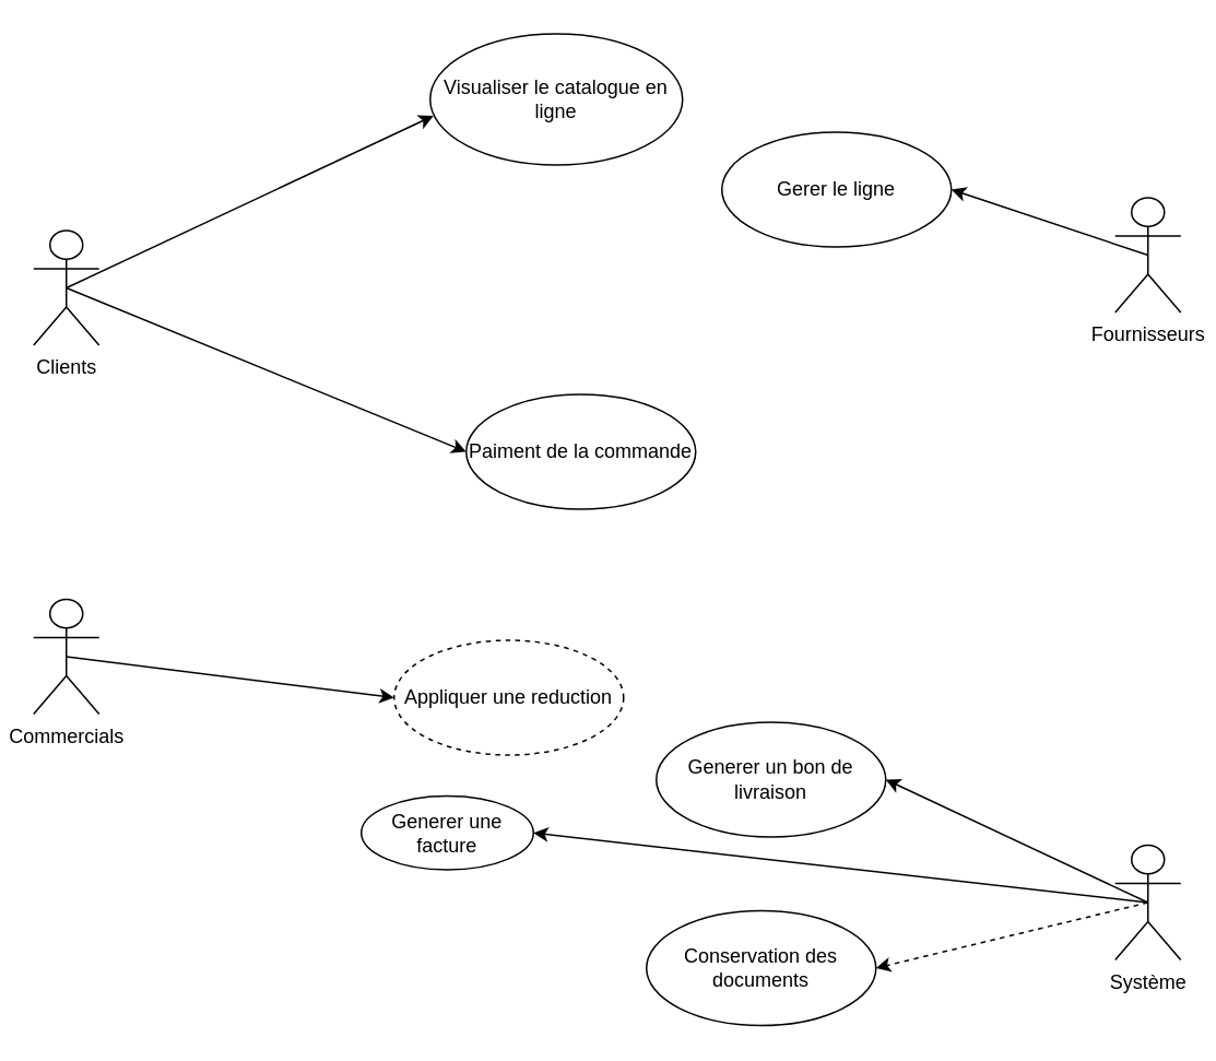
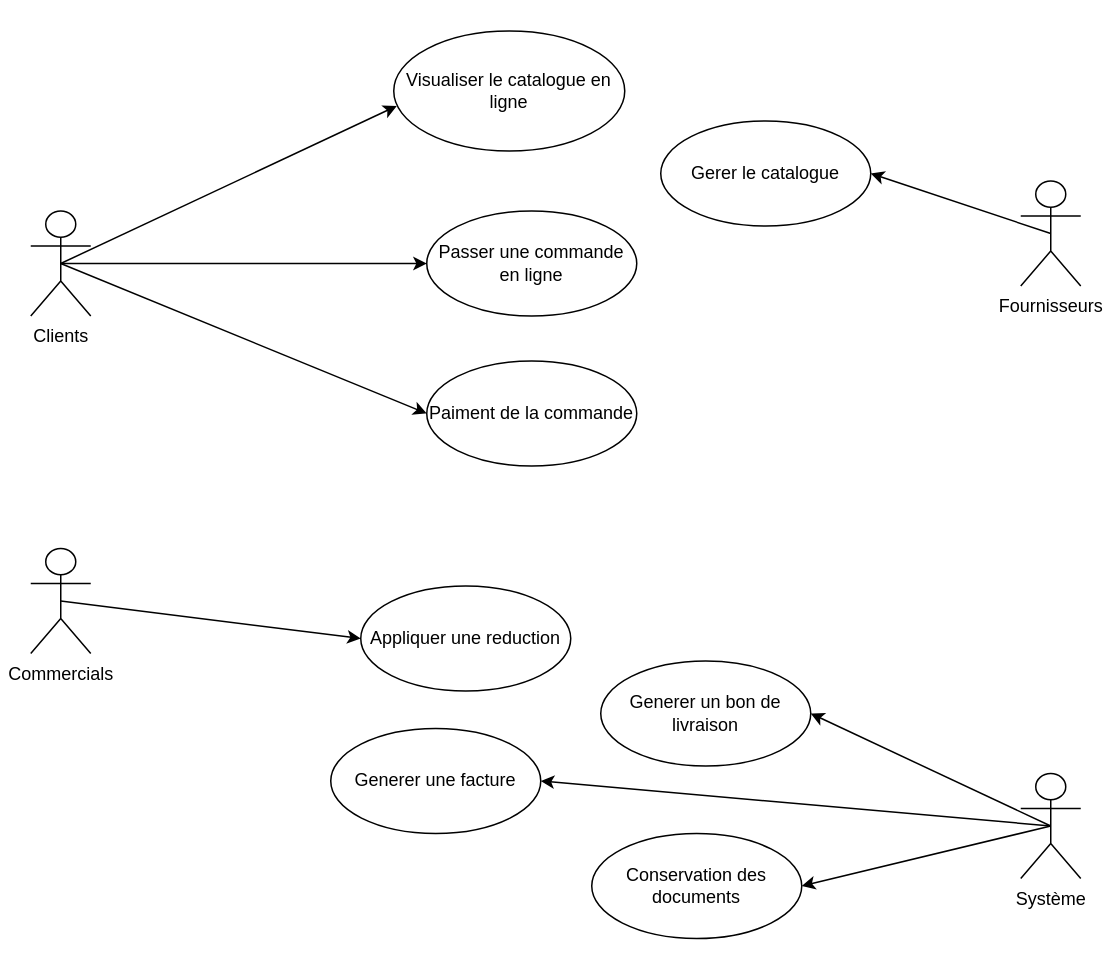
  <mxCell id="0" />
  <mxCell id="1" parent="0" />
  <mxCell id="2" style="edgeStyle=none;html=1;exitX=0.5;exitY=0.5;exitDx=0;exitDy=0;exitPerimeter=0;entryX=0.013;entryY=0.625;entryDx=0;entryDy=0;entryPerimeter=0;" edge="1" parent="1" source="5" target="6"><mxGeometry relative="1" as="geometry" /></mxCell>
+ <mxCell id="3" style="edgeStyle=none;html=1;exitX=0.5;exitY=0.5;exitDx=0;exitDy=0;exitPerimeter=0;entryX=0;entryY=0.5;entryDx=0;entryDy=0;" edge="1" parent="1" source="5" target="7"><mxGeometry relative="1" as="geometry" /></mxCell>
  <mxCell id="4" style="edgeStyle=none;html=1;exitX=0.5;exitY=0.5;exitDx=0;exitDy=0;exitPerimeter=0;entryX=0;entryY=0.5;entryDx=0;entryDy=0;" edge="1" parent="1" source="5" target="13"><mxGeometry relative="1" as="geometry" /></mxCell>
  <mxCell id="5" value="Clients" style="shape=umlActor;verticalLabelPosition=bottom;verticalAlign=top;html=1;" vertex="1" parent="1"><mxGeometry x="20" y="140" width="40" height="70" as="geometry" /></mxCell>
  <mxCell id="6" value="Visualiser le catalogue en ligne" style="ellipse;whiteSpace=wrap;html=1;" vertex="1" parent="1"><mxGeometry x="262" y="20" width="154" height="80" as="geometry" /></mxCell>
- <mxCell id="8" value="Gerer le ligne" style="ellipse;whiteSpace=wrap;html=1;" vertex="1" parent="1"><mxGeometry x="440" y="80" width="140" height="70" as="geometry" /></mxCell>
+ <mxCell id="7" value="Passer une commande en ligne" style="ellipse;whiteSpace=wrap;html=1;" vertex="1" parent="1"><mxGeometry x="284" y="140" width="140" height="70" as="geometry" /></mxCell>
+ <mxCell id="8" value="Gerer le catalogue" style="ellipse;whiteSpace=wrap;html=1;" vertex="1" parent="1"><mxGeometry x="440" y="80" width="140" height="70" as="geometry" /></mxCell>
  <mxCell id="9" style="edgeStyle=none;html=1;exitX=0.5;exitY=0.5;exitDx=0;exitDy=0;exitPerimeter=0;entryX=1;entryY=0.5;entryDx=0;entryDy=0;" edge="1" parent="1" source="10" target="8"><mxGeometry relative="1" as="geometry" /></mxCell>
  <mxCell id="10" value="Fournisseurs" style="shape=umlActor;verticalLabelPosition=bottom;verticalAlign=top;html=1;" vertex="1" parent="1"><mxGeometry x="680" y="120" width="40" height="70" as="geometry" /></mxCell>
  <mxCell id="11" style="edgeStyle=none;html=1;exitX=0.5;exitY=0.5;exitDx=0;exitDy=0;exitPerimeter=0;entryX=0;entryY=0.5;entryDx=0;entryDy=0;" edge="1" parent="1" source="12" target="14"><mxGeometry relative="1" as="geometry" /></mxCell>
  <mxCell id="12" value="Commercials" style="shape=umlActor;verticalLabelPosition=bottom;verticalAlign=top;html=1;" vertex="1" parent="1"><mxGeometry x="20" y="365" width="40" height="70" as="geometry" /></mxCell>
  <mxCell id="13" value="Paiment de la commande" style="ellipse;whiteSpace=wrap;html=1;" vertex="1" parent="1"><mxGeometry x="284" y="240" width="140" height="70" as="geometry" /></mxCell>
- <mxCell id="14" value="Appliquer une reduction" style="ellipse;whiteSpace=wrap;html=1;dashed=1;" vertex="1" parent="1"><mxGeometry x="240" y="390" width="140" height="70" as="geometry" /></mxCell>
+ <mxCell id="14" value="Appliquer une reduction" style="ellipse;whiteSpace=wrap;html=1;" vertex="1" parent="1"><mxGeometry x="240" y="390" width="140" height="70" as="geometry" /></mxCell>
  <mxCell id="15" style="edgeStyle=none;html=1;exitX=0.5;exitY=0.5;exitDx=0;exitDy=0;exitPerimeter=0;entryX=1;entryY=0.5;entryDx=0;entryDy=0;" edge="1" parent="1" source="18" target="19"><mxGeometry relative="1" as="geometry" /></mxCell>
  <mxCell id="16" style="edgeStyle=none;html=1;exitX=0.5;exitY=0.5;exitDx=0;exitDy=0;exitPerimeter=0;entryX=1;entryY=0.5;entryDx=0;entryDy=0;" edge="1" parent="1" source="18" target="20"><mxGeometry relative="1" as="geometry" /></mxCell>
- <mxCell id="17" style="edgeStyle=none;html=1;exitX=0.5;exitY=0.5;exitDx=0;exitDy=0;exitPerimeter=0;entryX=1;entryY=0.5;entryDx=0;entryDy=0;dashed=1;" edge="1" parent="1" source="18" target="21"><mxGeometry relative="1" as="geometry" /></mxCell>
+ <mxCell id="17" style="edgeStyle=none;html=1;exitX=0.5;exitY=0.5;exitDx=0;exitDy=0;exitPerimeter=0;entryX=1;entryY=0.5;entryDx=0;entryDy=0;" edge="1" parent="1" source="18" target="21"><mxGeometry relative="1" as="geometry" /></mxCell>
  <mxCell id="18" value="Système" style="shape=umlActor;verticalLabelPosition=bottom;verticalAlign=top;html=1;" vertex="1" parent="1"><mxGeometry x="680" y="515" width="40" height="70" as="geometry" /></mxCell>
  <mxCell id="19" value="Generer un bon de livraison" style="ellipse;whiteSpace=wrap;html=1;" vertex="1" parent="1"><mxGeometry x="400" y="440" width="140" height="70" as="geometry" /></mxCell>
- <mxCell id="20" value="Generer une facture" style="ellipse;whiteSpace=wrap;html=1;" vertex="1" parent="1"><mxGeometry x="220" y="485" width="105" height="45" as="geometry" /></mxCell>
+ <mxCell id="20" value="Generer une facture" style="ellipse;whiteSpace=wrap;html=1;" vertex="1" parent="1"><mxGeometry x="220" y="485" width="140" height="70" as="geometry" /></mxCell>
  <mxCell id="21" value="Conservation des documents" style="ellipse;whiteSpace=wrap;html=1;" vertex="1" parent="1"><mxGeometry x="394" y="555" width="140" height="70" as="geometry" /></mxCell>
